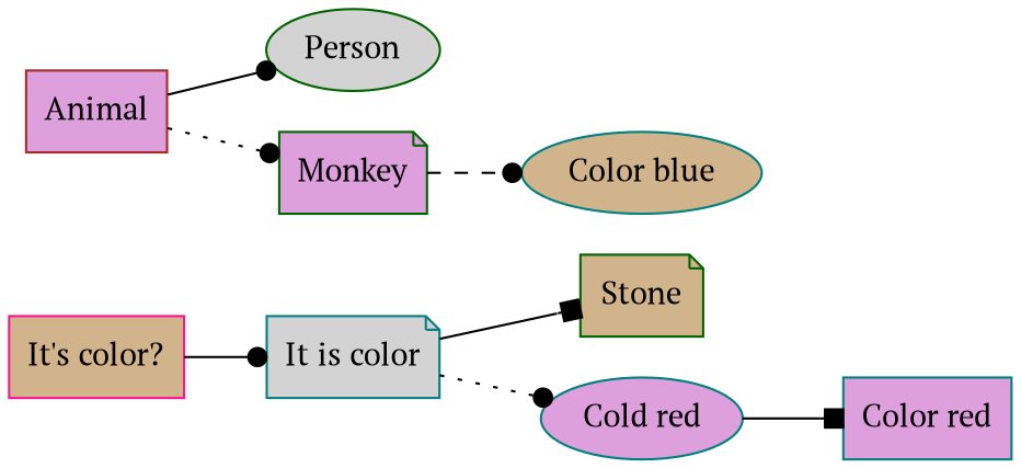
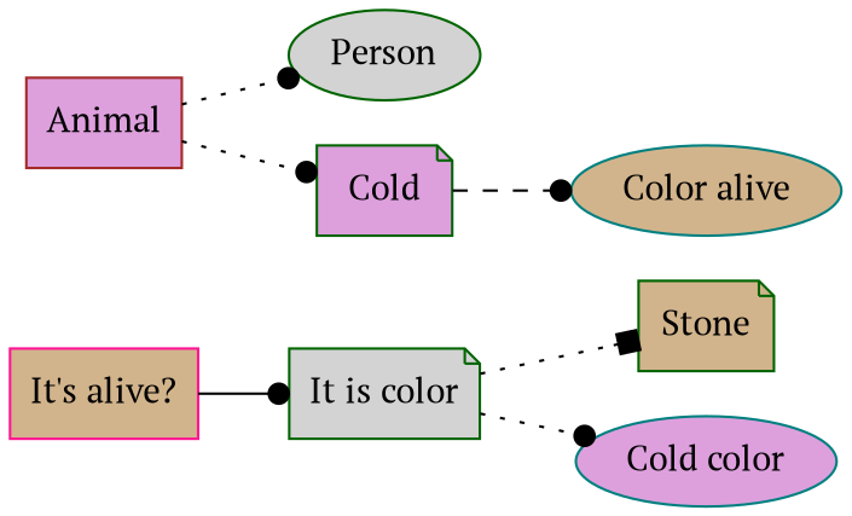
  digraph {
    fontname="PT Serif"
    rankdir=LR
    node [color=teal fillcolor=plum fontname="PT Serif" shape=box style=filled]
    edge [arrowhead=dot fontname="PT Serif" style=solid]
-   n1 [color=deeppink fillcolor=tan label="It's color?"]
-   n2 [fillcolor=lightgrey label="It is color" shape=note]
+   n1 [color=deeppink fillcolor=tan label="It's alive?"]
+   n2 [color=darkgreen fillcolor=lightgrey label="It is color" shape=note]
    n3 [color=darkgreen fillcolor=tan label=Stone shape=note]
-   n4 [label="Cold red" shape=ellipse]
+   n4 [label="Cold color" shape=ellipse]
    n5 [color=brown label=Animal]
    n6 [color=darkgreen fillcolor=lightgrey label=Person shape=ellipse]
-   n7 [color=darkgreen label=Monkey shape=note]
-   n8 [label="Color red"]
-   n9 [fillcolor=tan label="Color blue" shape=ellipse]
+   n7 [color=darkgreen label=Cold shape=note]
+   n9 [fillcolor=tan label="Color alive" shape=ellipse]
    n1 -> n2
-   n2 -> n3 [arrowhead=box]
+   n2 -> n3 [arrowhead=box style=dotted]
    n2 -> n4 [style=dotted]
-   n4 -> n8 [arrowhead=box]
-   n5 -> n6
+   n5 -> n6 [style=dotted]
    n5 -> n7 [style=dotted]
    n7 -> n9 [style=dashed]
  }
